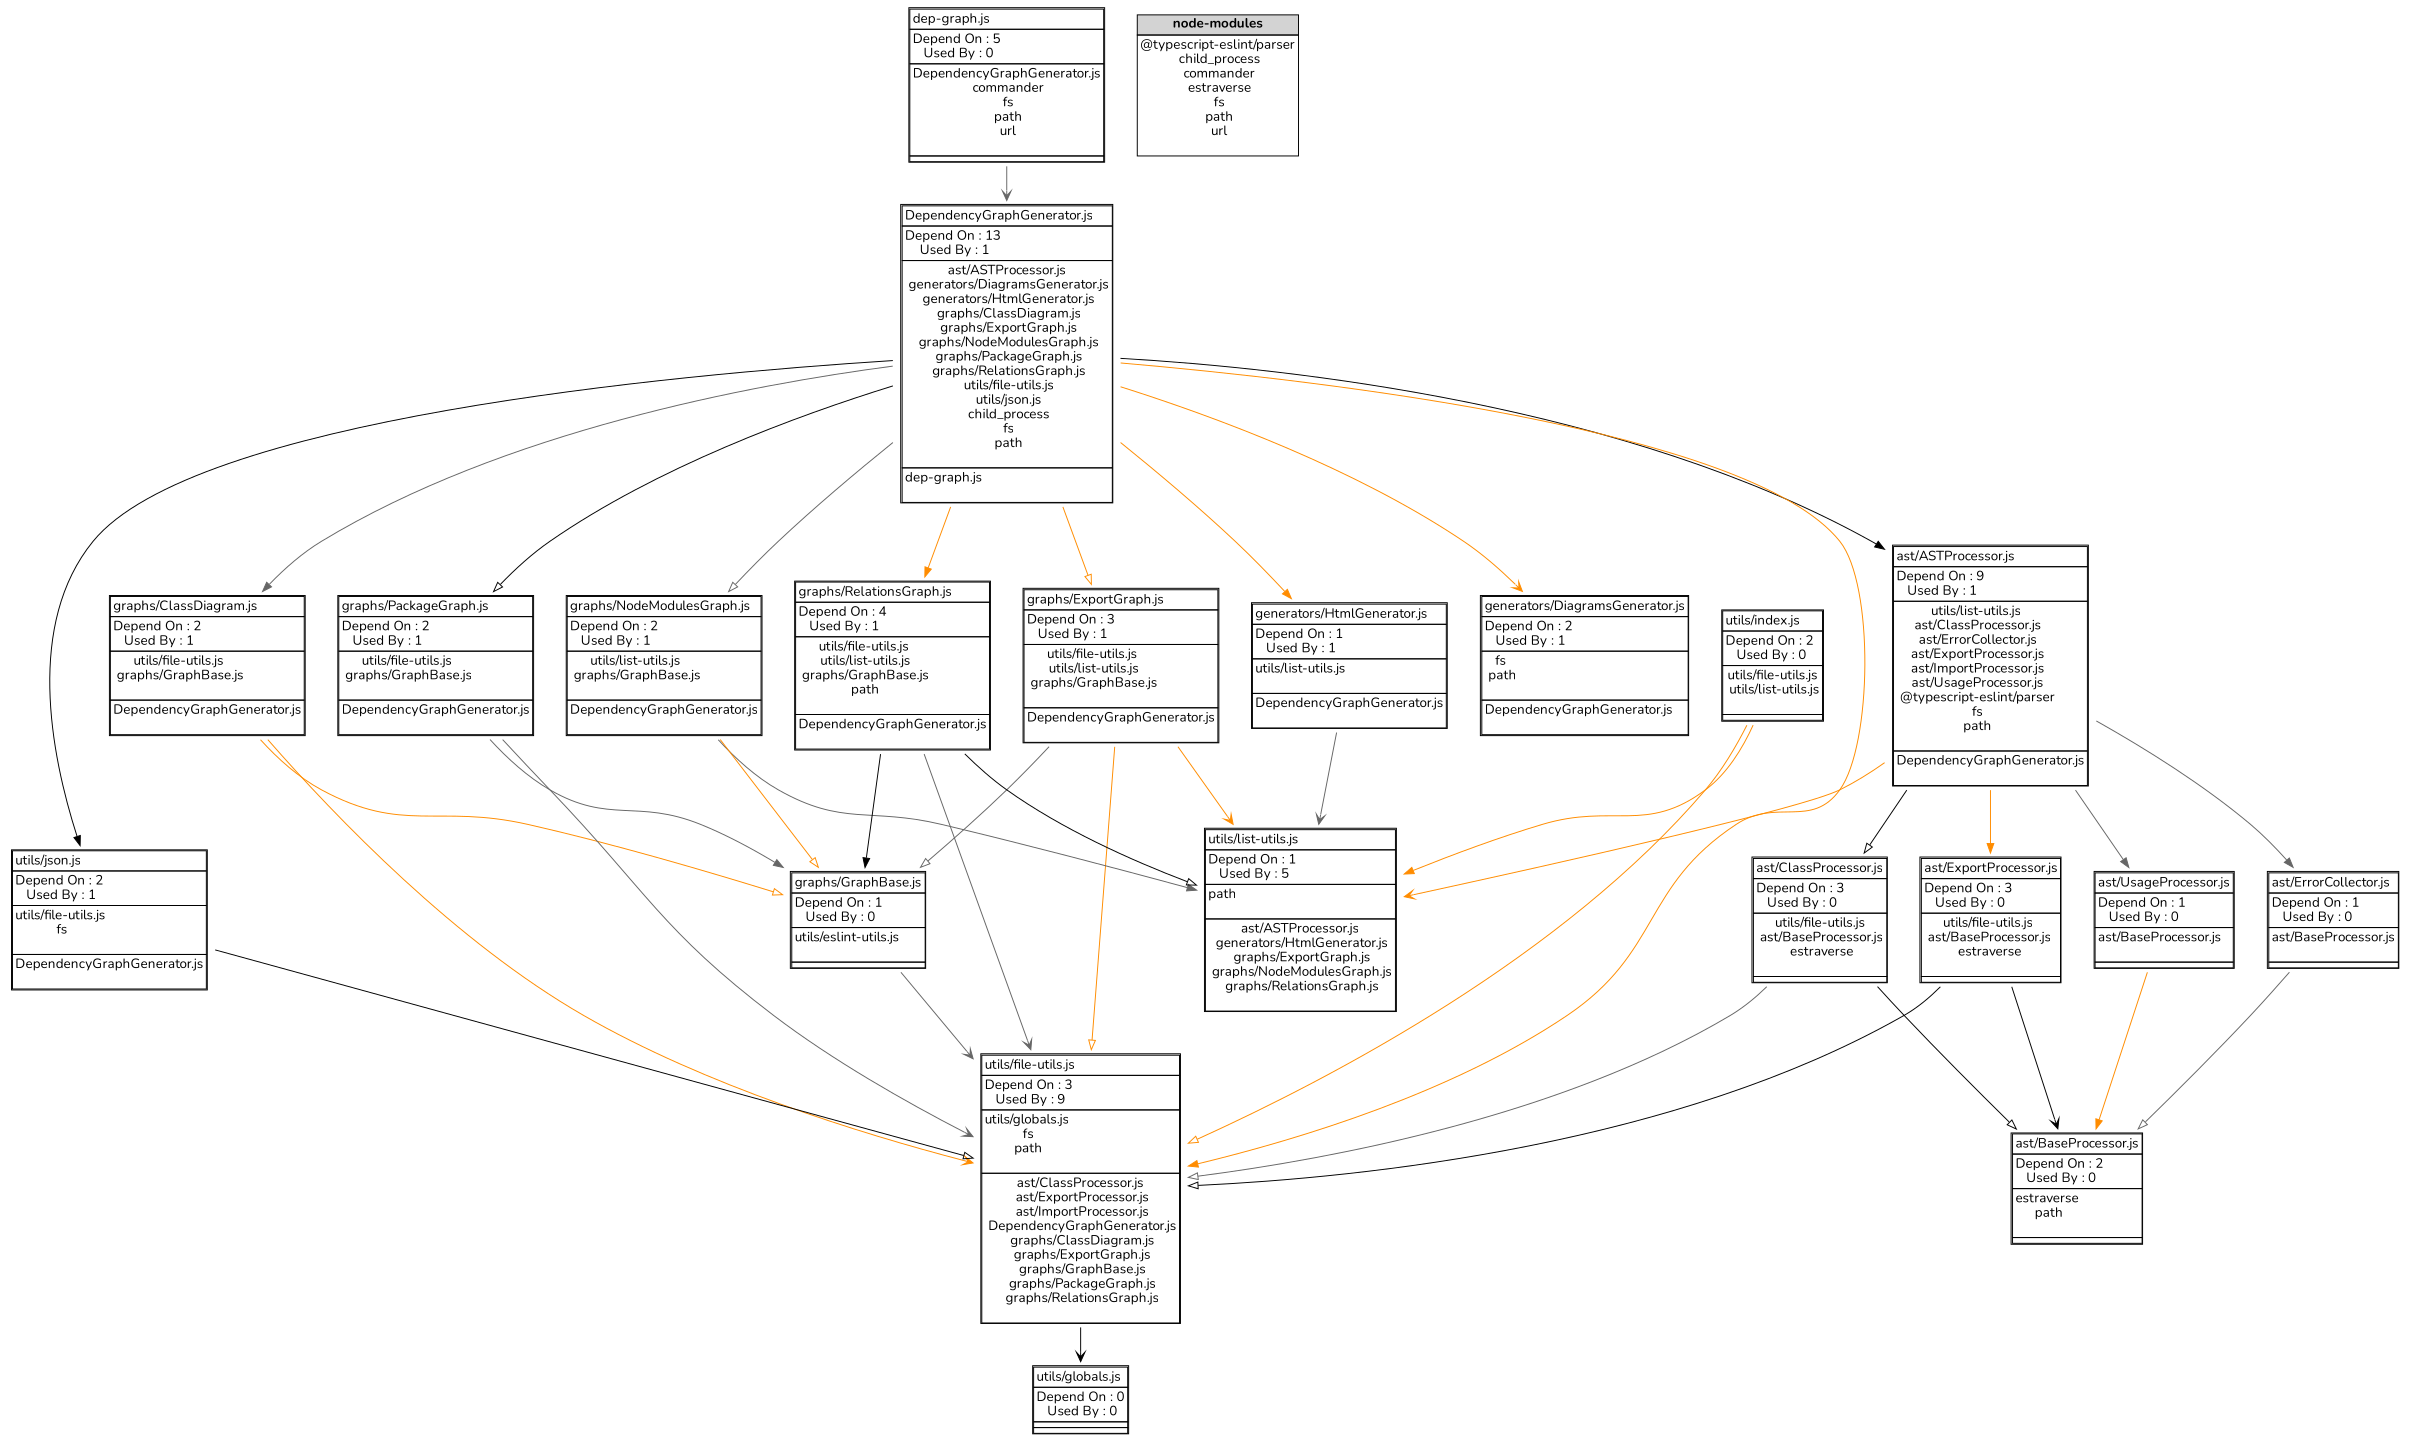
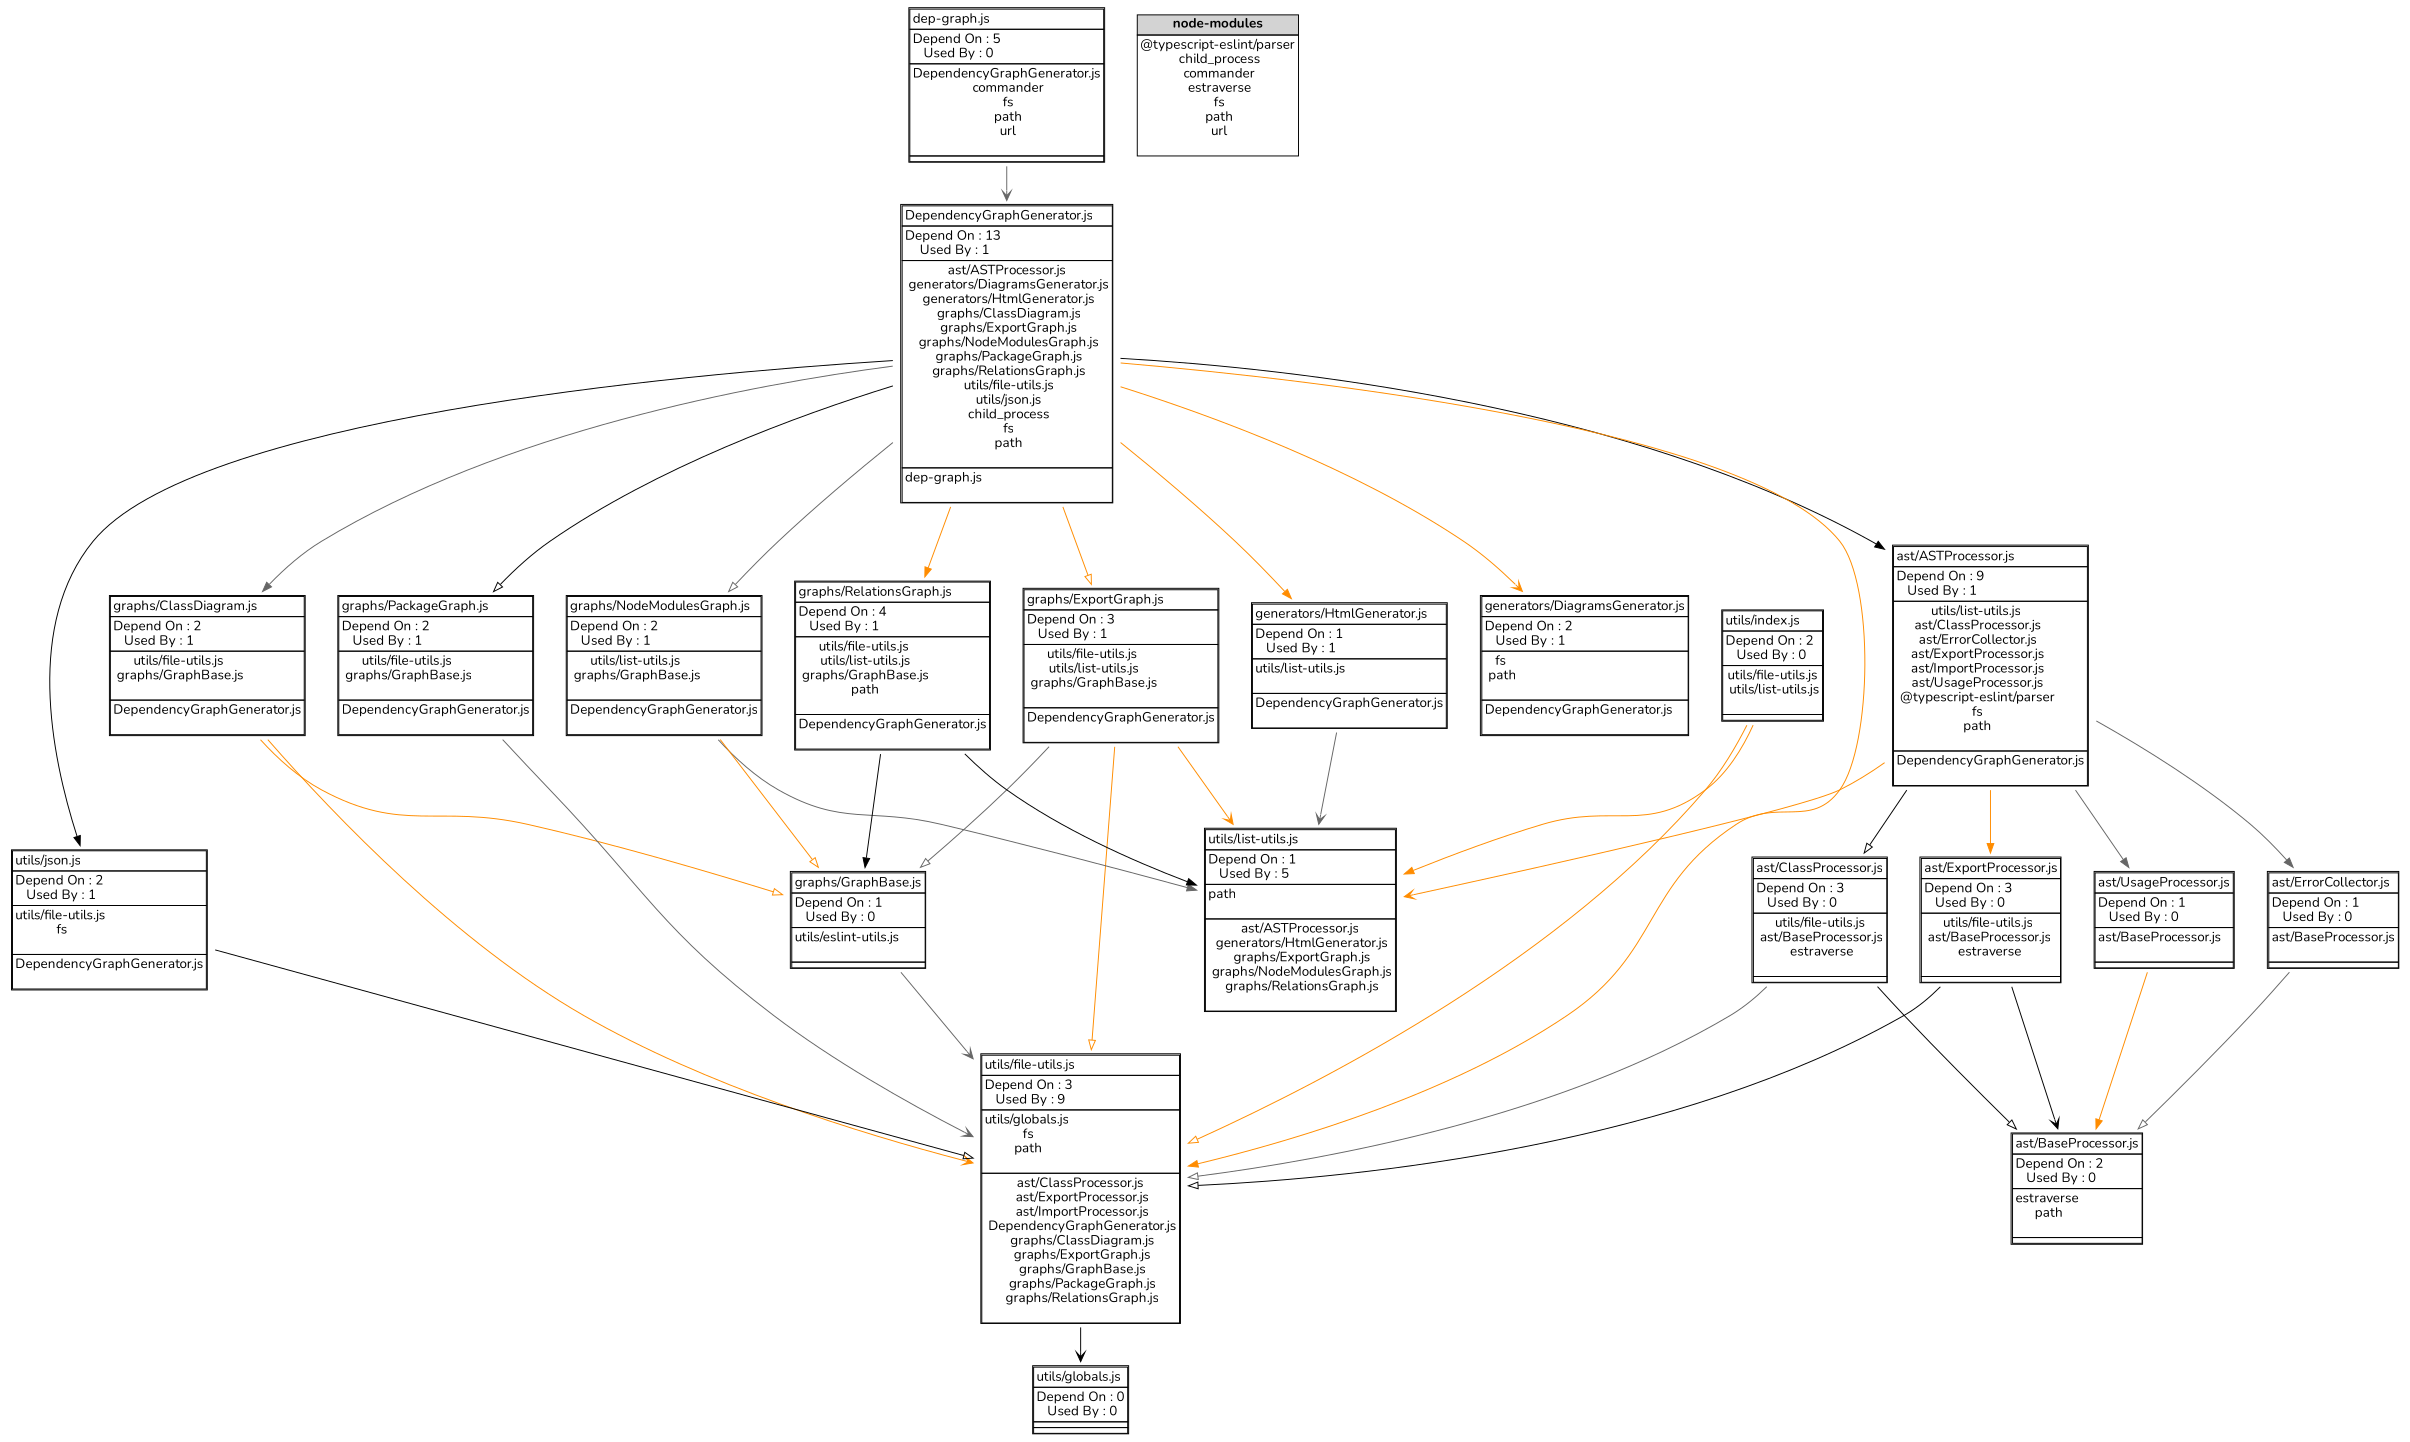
  digraph {
    fontname=Nunito
    labelloc=t
    node [fontname=Nunito shape=none]
    edge [arrowhead=onormal color=darkorange fontname=Nunito]
    n1 [label=<<TABLE cellspacing="0" cellborder="1" align="left"> <TR><TD ALIGN="left">dep-graph.js</TD></TR> <TR><TD ALIGN="left">Depend On : 5<BR/> Used By : 0</TD></TR> <TR><TD ALIGN="left">DependencyGraphGenerator.js<BR/> commander<BR/> fs<BR/> path<BR/> url<BR/> </TD></TR> <TR><TD ALIGN="left"></TD></TR> </TABLE>>]
    n2 [label=<<TABLE cellspacing="0" cellborder="1" align="left"> <TR><TD ALIGN="left">DependencyGraphGenerator.js</TD></TR> <TR><TD ALIGN="left">Depend On : 13<BR/> Used By : 1</TD></TR> <TR><TD ALIGN="left">ast/ASTProcessor.js<BR/> generators/DiagramsGenerator.js<BR/> generators/HtmlGenerator.js<BR/> graphs/ClassDiagram.js<BR/> graphs/ExportGraph.js<BR/> graphs/NodeModulesGraph.js<BR/> graphs/PackageGraph.js<BR/> graphs/RelationsGraph.js<BR/> utils/file-utils.js<BR/> utils/json.js<BR/> child_process<BR/> fs<BR/> path<BR/> </TD></TR> <TR><TD ALIGN="left">dep-graph.js<BR/> </TD></TR> </TABLE>>]
    n3 [label=<<TABLE cellspacing="0" cellborder="1" align="left"> <TR><TD ALIGN="left">ast/ASTProcessor.js</TD></TR> <TR><TD ALIGN="left">Depend On : 9<BR/> Used By : 1</TD></TR> <TR><TD ALIGN="left">utils/list-utils.js<BR/> ast/ClassProcessor.js<BR/> ast/ErrorCollector.js<BR/> ast/ExportProcessor.js<BR/> ast/ImportProcessor.js<BR/> ast/UsageProcessor.js<BR/> @typescript-eslint/parser<BR/> fs<BR/> path<BR/> </TD></TR> <TR><TD ALIGN="left">DependencyGraphGenerator.js<BR/> </TD></TR> </TABLE>>]
    n4 [label=<<TABLE cellspacing="0" cellborder="1" align="left"> <TR><TD ALIGN="left">generators/DiagramsGenerator.js</TD></TR> <TR><TD ALIGN="left">Depend On : 2<BR/> Used By : 1</TD></TR> <TR><TD ALIGN="left">fs<BR/> path<BR/> </TD></TR> <TR><TD ALIGN="left">DependencyGraphGenerator.js<BR/> </TD></TR> </TABLE>>]
    n5 [label=<<TABLE cellspacing="0" cellborder="1" align="left"> <TR><TD ALIGN="left">generators/HtmlGenerator.js</TD></TR> <TR><TD ALIGN="left">Depend On : 1<BR/> Used By : 1</TD></TR> <TR><TD ALIGN="left">utils/list-utils.js<BR/> </TD></TR> <TR><TD ALIGN="left">DependencyGraphGenerator.js<BR/> </TD></TR> </TABLE>>]
    n6 [label=<<TABLE cellspacing="0" cellborder="1" align="left"> <TR><TD ALIGN="left">graphs/ClassDiagram.js</TD></TR> <TR><TD ALIGN="left">Depend On : 2<BR/> Used By : 1</TD></TR> <TR><TD ALIGN="left">utils/file-utils.js<BR/> graphs/GraphBase.js<BR/> </TD></TR> <TR><TD ALIGN="left">DependencyGraphGenerator.js<BR/> </TD></TR> </TABLE>>]
    n7 [label=<<TABLE cellspacing="0" cellborder="1" align="left"> <TR><TD ALIGN="left">graphs/ExportGraph.js</TD></TR> <TR><TD ALIGN="left">Depend On : 3<BR/> Used By : 1</TD></TR> <TR><TD ALIGN="left">utils/file-utils.js<BR/> utils/list-utils.js<BR/> graphs/GraphBase.js<BR/> </TD></TR> <TR><TD ALIGN="left">DependencyGraphGenerator.js<BR/> </TD></TR> </TABLE>>]
    n8 [label=<<TABLE cellspacing="0" cellborder="1" align="left"> <TR><TD ALIGN="left">graphs/NodeModulesGraph.js</TD></TR> <TR><TD ALIGN="left">Depend On : 2<BR/> Used By : 1</TD></TR> <TR><TD ALIGN="left">utils/list-utils.js<BR/> graphs/GraphBase.js<BR/> </TD></TR> <TR><TD ALIGN="left">DependencyGraphGenerator.js<BR/> </TD></TR> </TABLE>>]
    n9 [label=<<TABLE cellspacing="0" cellborder="1" align="left"> <TR><TD ALIGN="left">graphs/PackageGraph.js</TD></TR> <TR><TD ALIGN="left">Depend On : 2<BR/> Used By : 1</TD></TR> <TR><TD ALIGN="left">utils/file-utils.js<BR/> graphs/GraphBase.js<BR/> </TD></TR> <TR><TD ALIGN="left">DependencyGraphGenerator.js<BR/> </TD></TR> </TABLE>>]
    n10 [label=<<TABLE cellspacing="0" cellborder="1" align="left"> <TR><TD ALIGN="left">graphs/RelationsGraph.js</TD></TR> <TR><TD ALIGN="left">Depend On : 4<BR/> Used By : 1</TD></TR> <TR><TD ALIGN="left">utils/file-utils.js<BR/> utils/list-utils.js<BR/> graphs/GraphBase.js<BR/> path<BR/> </TD></TR> <TR><TD ALIGN="left">DependencyGraphGenerator.js<BR/> </TD></TR> </TABLE>>]
    n11 [label=<<TABLE cellspacing="0" cellborder="1" align="left"> <TR><TD ALIGN="left">utils/file-utils.js</TD></TR> <TR><TD ALIGN="left">Depend On : 3<BR/> Used By : 9</TD></TR> <TR><TD ALIGN="left">utils/globals.js<BR/> fs<BR/> path<BR/> </TD></TR> <TR><TD ALIGN="left">ast/ClassProcessor.js<BR/> ast/ExportProcessor.js<BR/> ast/ImportProcessor.js<BR/> DependencyGraphGenerator.js<BR/> graphs/ClassDiagram.js<BR/> graphs/ExportGraph.js<BR/> graphs/GraphBase.js<BR/> graphs/PackageGraph.js<BR/> graphs/RelationsGraph.js<BR/> </TD></TR> </TABLE>>]
    n12 [label=<<TABLE cellspacing="0" cellborder="1" align="left"> <TR><TD ALIGN="left">utils/json.js</TD></TR> <TR><TD ALIGN="left">Depend On : 2<BR/> Used By : 1</TD></TR> <TR><TD ALIGN="left">utils/file-utils.js<BR/> fs<BR/> </TD></TR> <TR><TD ALIGN="left">DependencyGraphGenerator.js<BR/> </TD></TR> </TABLE>>]
    n13 [label=<<TABLE cellspacing="0" cellborder="1" align="left"> <TR><TD ALIGN="left">utils/list-utils.js</TD></TR> <TR><TD ALIGN="left">Depend On : 1<BR/> Used By : 5</TD></TR> <TR><TD ALIGN="left">path<BR/> </TD></TR> <TR><TD ALIGN="left">ast/ASTProcessor.js<BR/> generators/HtmlGenerator.js<BR/> graphs/ExportGraph.js<BR/> graphs/NodeModulesGraph.js<BR/> graphs/RelationsGraph.js<BR/> </TD></TR> </TABLE>>]
    n14 [label=<<TABLE cellspacing="0" cellborder="1" align="left"> <TR><TD ALIGN="left">ast/ClassProcessor.js</TD></TR> <TR><TD ALIGN="left">Depend On : 3<BR/> Used By : 0</TD></TR> <TR><TD ALIGN="left">utils/file-utils.js<BR/> ast/BaseProcessor.js<BR/> estraverse<BR/> </TD></TR> <TR><TD ALIGN="left"></TD></TR> </TABLE>>]
    n15 [label=<<TABLE cellspacing="0" cellborder="1" align="left"> <TR><TD ALIGN="left">ast/ErrorCollector.js</TD></TR> <TR><TD ALIGN="left">Depend On : 1<BR/> Used By : 0</TD></TR> <TR><TD ALIGN="left">ast/BaseProcessor.js<BR/> </TD></TR> <TR><TD ALIGN="left"></TD></TR> </TABLE>>]
    n16 [label=<<TABLE cellspacing="0" cellborder="1" align="left"> <TR><TD ALIGN="left">ast/ExportProcessor.js</TD></TR> <TR><TD ALIGN="left">Depend On : 3<BR/> Used By : 0</TD></TR> <TR><TD ALIGN="left">utils/file-utils.js<BR/> ast/BaseProcessor.js<BR/> estraverse<BR/> </TD></TR> <TR><TD ALIGN="left"></TD></TR> </TABLE>>]
    n17 [label=<<TABLE cellspacing="0" cellborder="1" align="left"> <TR><TD ALIGN="left">ast/UsageProcessor.js</TD></TR> <TR><TD ALIGN="left">Depend On : 1<BR/> Used By : 0</TD></TR> <TR><TD ALIGN="left">ast/BaseProcessor.js<BR/> </TD></TR> <TR><TD ALIGN="left"></TD></TR> </TABLE>>]
    n18 [label=<<TABLE cellspacing="0" cellborder="1" align="left"> <TR><TD ALIGN="left">graphs/GraphBase.js</TD></TR> <TR><TD ALIGN="left">Depend On : 1<BR/> Used By : 0</TD></TR> <TR><TD ALIGN="left">utils/eslint-utils.js<BR/> </TD></TR> <TR><TD ALIGN="left"></TD></TR> </TABLE>>]
    n19 [label=<<TABLE cellspacing="0" cellborder="1" align="left"> <TR><TD ALIGN="left">utils/globals.js</TD></TR> <TR><TD ALIGN="left">Depend On : 0<BR/> Used By : 0</TD></TR> <TR><TD ALIGN="left"></TD></TR> <TR><TD ALIGN="left"></TD></TR> </TABLE>>]
    n20 [label=<<TABLE cellspacing="0" cellborder="1" align="left"> <TR><TD ALIGN="left">ast/BaseProcessor.js</TD></TR> <TR><TD ALIGN="left">Depend On : 2<BR/> Used By : 0</TD></TR> <TR><TD ALIGN="left">estraverse<BR/> path<BR/> </TD></TR> <TR><TD ALIGN="left"></TD></TR> </TABLE>>]
    n21 [label=<<TABLE cellspacing="0" cellborder="1" align="left"> <TR><TD ALIGN="left">utils/index.js</TD></TR> <TR><TD ALIGN="left">Depend On : 2<BR/> Used By : 0</TD></TR> <TR><TD ALIGN="left">utils/file-utils.js<BR/> utils/list-utils.js<BR/> </TD></TR> <TR><TD ALIGN="left"></TD></TR> </TABLE>>]
    n22 [label=<<table border="0" align="left" cellborder="1" cellspacing="0"> <tr><td bgcolor="lightgrey"><b>node-modules</b></td></tr> <tr><td align="left">@typescript-eslint/parser<BR/> child_process<BR/> commander<BR/> estraverse<BR/> fs<BR/> path<BR/> url<BR/> </td></tr> </table>>]
    n1 -> n2 [arrowhead=vee color=gray40]
    n2 -> n3 [arrowhead=normal color=black]
    n2 -> n4 [arrowhead=vee]
    n2 -> n5 [arrowhead=normal]
    n2 -> n6 [arrowhead=normal color=gray40]
    n2 -> n7
    n2 -> n8 [color=gray40]
    n2 -> n9 [color=black]
    n2 -> n10 [arrowhead=normal]
    n2 -> n11 [arrowhead=normal]
    n2 -> n12 [arrowhead=normal color=black]
    n3 -> n13 [arrowhead=vee]
    n3 -> n14 [color=black]
    n3 -> n15 [arrowhead=normal color=gray40]
    n3 -> n16 [arrowhead=normal]
    n3 -> n17 [arrowhead=normal color=gray40]
    n5 -> n13 [arrowhead=vee color=gray40]
    n6 -> n11 [arrowhead=vee]
    n6 -> n18
    n7 -> n11
    n7 -> n13 [arrowhead=vee]
    n7 -> n18 [color=gray40]
    n8 -> n13 [arrowhead=normal color=gray40]
    n8 -> n18
    n9 -> n11 [arrowhead=vee color=gray40]
-   n9 -> n18 [arrowhead=normal color=gray40]
-   n10 -> n11 [arrowhead=vee color=gray40]
-   n10 -> n13 [color=black]
+   n10 -> n13 [arrowhead=normal color=black]
    n10 -> n18 [arrowhead=normal color=black]
    n11 -> n19 [arrowhead=vee color=black]
    n12 -> n11 [color=black]
    n14 -> n11 [color=gray40]
    n14 -> n20 [color=black]
    n15 -> n20 [color=gray40]
    n16 -> n11 [color=black]
    n16 -> n20 [arrowhead=vee color=black]
    n17 -> n20 [arrowhead=normal]
    n18 -> n11 [arrowhead=vee color=gray40]
    n21 -> n11
    n21 -> n13 [arrowhead=normal]
  }
